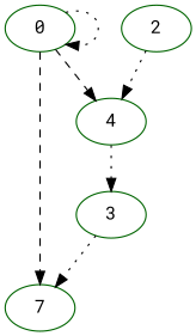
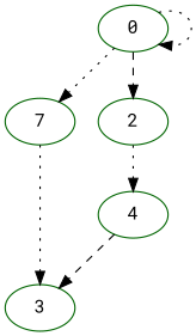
  digraph {
    fontname="Roboto Mono"
    node [color=darkgreen fontname="Roboto Mono"]
    edge [fontname="Roboto Mono" heightLimit=3 primaryType=mainStreet secondaryType=none style=dotted village=Munich weight=10]
    0
    n2 [label=7]
    2
    3
    4
    0 -> 0 [primaryType=sideStreet]
-   0 -> n2 [style=dashed]
-   0 -> 4 [heightLimit=2 primaryType=sideStreet style=dashed weight=14]
-   3 -> n2 [weight=7]
+   0 -> n2
+   0 -> 2 [heightLimit=2 primaryType=sideStreet style=dashed weight=14]
+   n2 -> 3 [weight=7]
    2 -> 4 [weight=5]
-   4 -> 3 [weight=1]
+   4 -> 3 [style=dashed weight=1]
  }
